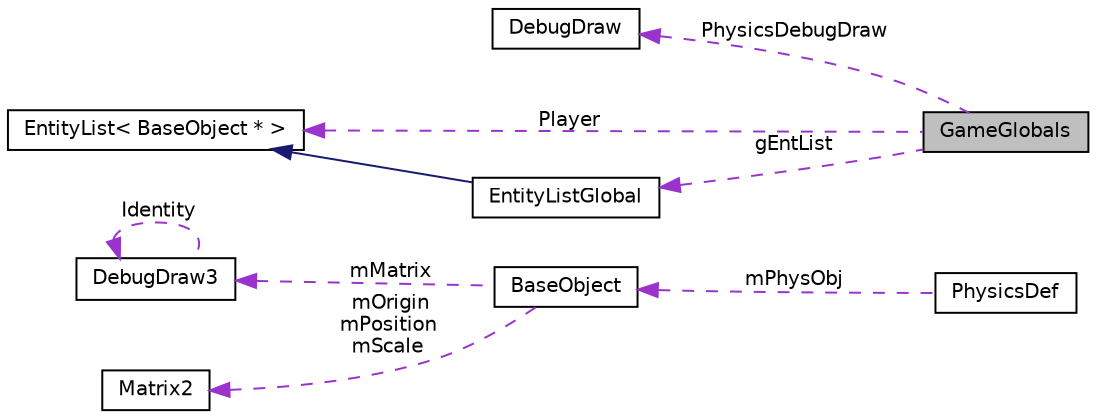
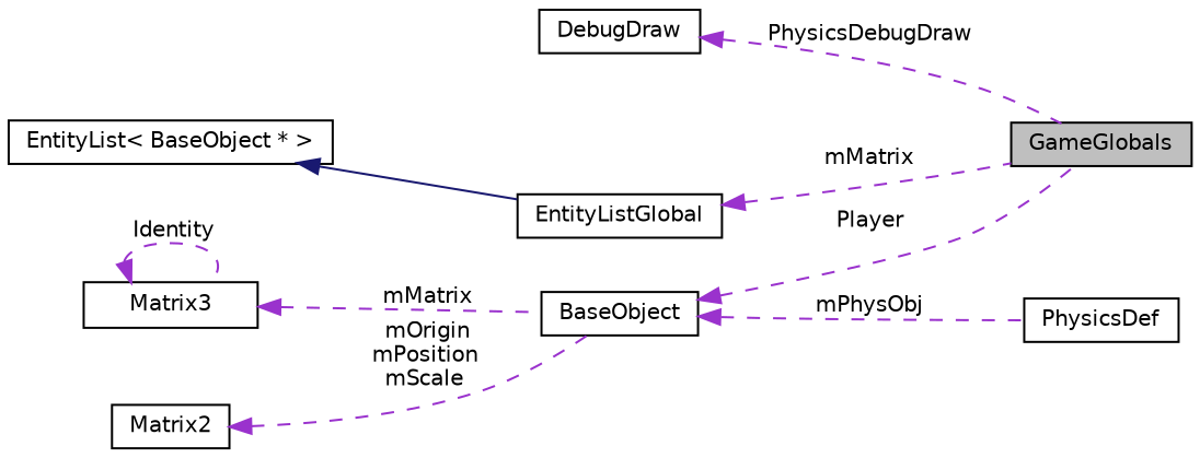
  digraph {
    rankdir=LR
    node [color=black fillcolor=white fontname=Helvetica fontsize=10 shape=record style=filled]
    edge [color=darkorchid3 dir=back fontname=Helvetica fontsize=10 labelfontname=Helvetica labelfontsize=10 style=dashed]
    n1 [fillcolor=grey75 fontcolor=black height=0.2 label=GameGlobals width=0.4]
    n2 [height=0.2 label=DebugDraw width=0.4]
    n3 [height=0.2 label=EntityListGlobal width=0.4]
    n4 [height=0.2 label="EntityList\< BaseObject * \>" width=0.4]
    n5 [height=0.2 label=BaseObject width=0.4]
    n6 [height=0.2 label=PhysicsDef width=0.4]
-   n7 [height=0.2 label=DebugDraw3 width=0.4]
+   n7 [height=0.2 label=Matrix3 width=0.4]
    n8 [height=0.2 label=Matrix2 width=0.4]
    n2 -> n1 [label=" PhysicsDebugDraw"]
-   n3 -> n1 [label=" gEntList"]
+   n3 -> n1 [label=" mMatrix"]
    n4 -> n3 [color=midnightblue style=solid]
-   n4 -> n1 [label=" Player"]
+   n5 -> n1 [label=" Player"]
    n5 -> n6 [label=" mPhysObj"]
    n7 -> n5 [label=" mMatrix"]
    n7 -> n7 [label=" Identity"]
    n8 -> n5 [label=" mOrigin\nmPosition\nmScale"]
  }
